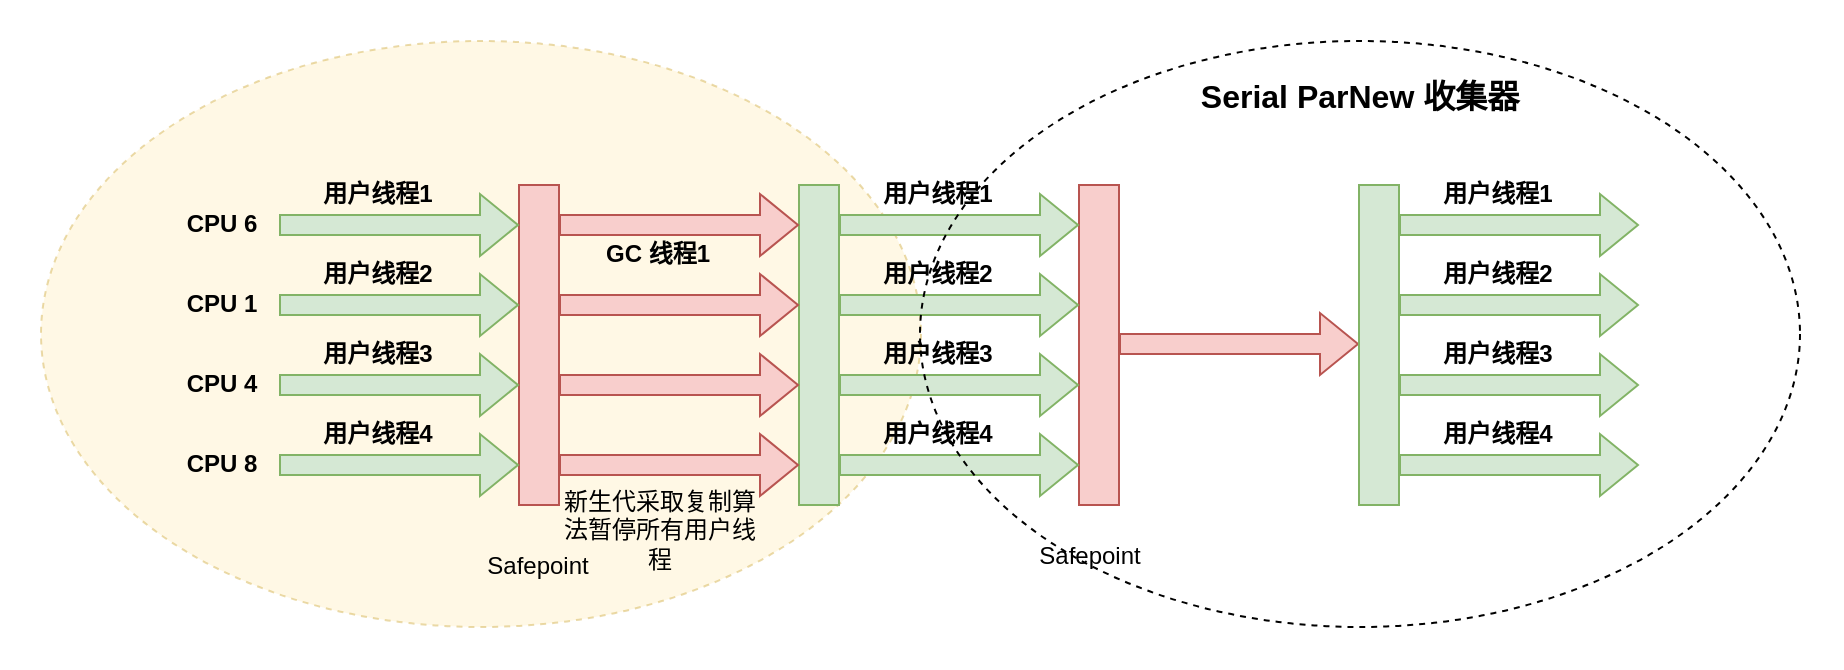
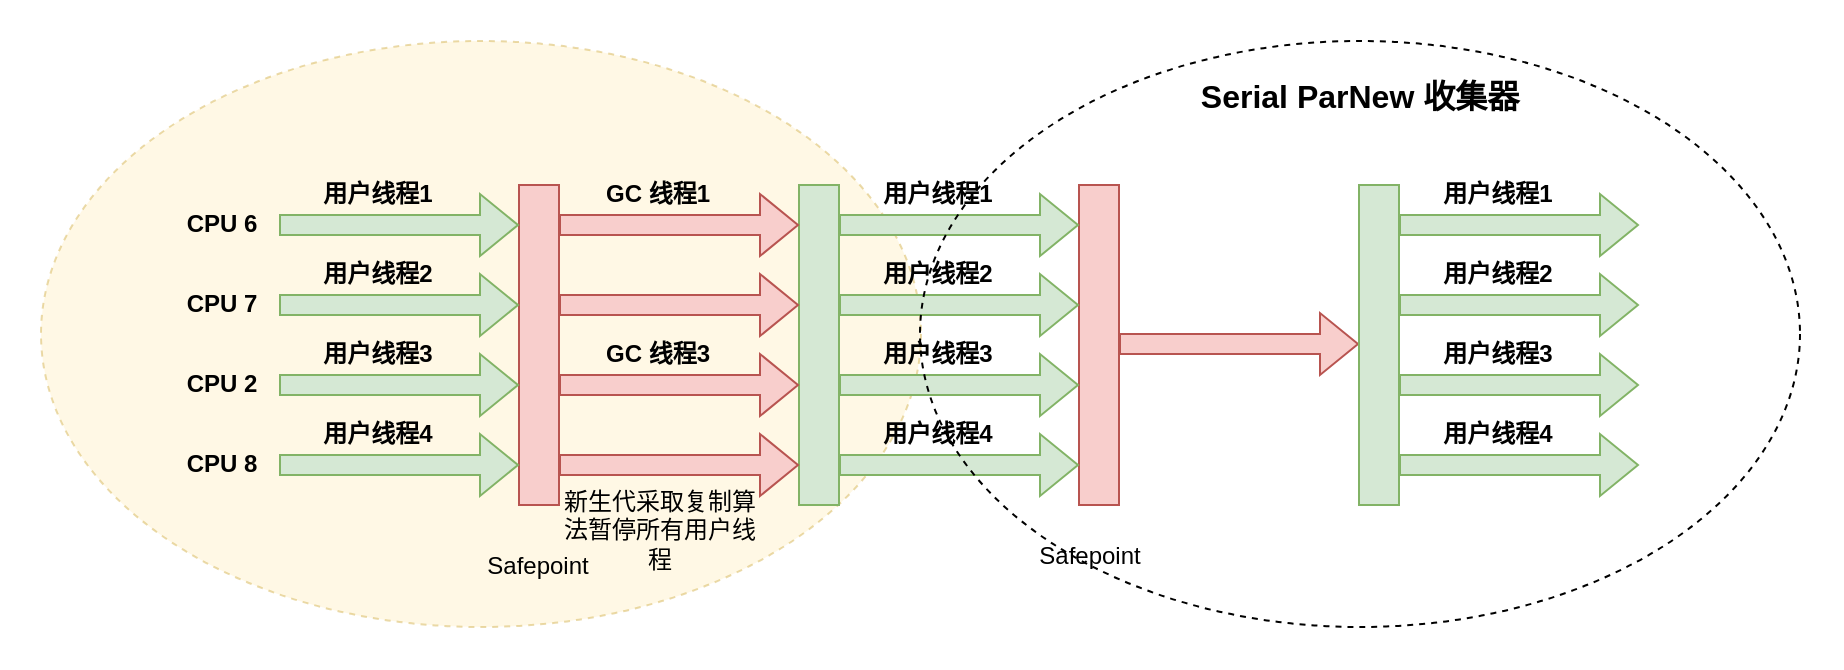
  <mxCell id="0" />
  <mxCell id="1" parent="0" />
  <mxCell id="2" value="" style="ellipse;whiteSpace=wrap;html=1;dashed=1;fillColor=#fff2cc;container=0;strokeColor=#d6b656;opacity=50;" parent="1" vertex="1"><mxGeometry x="20" y="20" width="440" height="293" as="geometry" /></mxCell>
  <mxCell id="3" value="" style="rounded=0;whiteSpace=wrap;html=1;fillColor=#d5e8d4;strokeColor=#82b366;container=0;" parent="1" vertex="1"><mxGeometry x="399" y="92" width="20" height="160" as="geometry" /></mxCell>
  <mxCell id="4" value="" style="shape=flexArrow;endArrow=classic;html=1;rounded=0;fillColor=#f8cecc;strokeColor=#b85450;movable=1;resizable=1;rotatable=1;deletable=1;editable=1;locked=0;connectable=1;" parent="1" edge="1"><mxGeometry width="50" height="50" relative="1" as="geometry"><mxPoint x="559" y="171.5" as="sourcePoint" /><mxPoint x="679" y="171.5" as="targetPoint" /></mxGeometry></mxCell>
  <mxCell id="5" value="&lt;b&gt;CPU 6&lt;/b&gt;" style="text;html=1;strokeColor=none;fillColor=none;align=center;verticalAlign=middle;whiteSpace=wrap;rounded=0;container=0;" parent="1" vertex="1"><mxGeometry x="81" y="97" width="60" height="30" as="geometry" /></mxCell>
- <mxCell id="6" value="&lt;b&gt;CPU 1&lt;/b&gt;" style="text;html=1;strokeColor=none;fillColor=none;align=center;verticalAlign=middle;whiteSpace=wrap;rounded=0;container=0;" parent="1" vertex="1"><mxGeometry x="81" y="137" width="60" height="30" as="geometry" /></mxCell>
- <mxCell id="7" value="&lt;b&gt;CPU 4&lt;/b&gt;" style="text;html=1;strokeColor=none;fillColor=none;align=center;verticalAlign=middle;whiteSpace=wrap;rounded=0;container=0;" parent="1" vertex="1"><mxGeometry x="81" y="177" width="60" height="30" as="geometry" /></mxCell>
+ <mxCell id="6" value="&lt;b&gt;CPU 7&lt;/b&gt;" style="text;html=1;strokeColor=none;fillColor=none;align=center;verticalAlign=middle;whiteSpace=wrap;rounded=0;container=0;" parent="1" vertex="1"><mxGeometry x="81" y="137" width="60" height="30" as="geometry" /></mxCell>
+ <mxCell id="7" value="&lt;b&gt;CPU 2&lt;/b&gt;" style="text;html=1;strokeColor=none;fillColor=none;align=center;verticalAlign=middle;whiteSpace=wrap;rounded=0;container=0;" parent="1" vertex="1"><mxGeometry x="81" y="177" width="60" height="30" as="geometry" /></mxCell>
  <mxCell id="8" value="&lt;b&gt;CPU 8&lt;/b&gt;" style="text;html=1;strokeColor=none;fillColor=none;align=center;verticalAlign=middle;whiteSpace=wrap;rounded=0;container=0;" parent="1" vertex="1"><mxGeometry x="81" y="217" width="60" height="30" as="geometry" /></mxCell>
  <mxCell id="9" value="" style="rounded=0;whiteSpace=wrap;html=1;fillColor=#d5e8d4;strokeColor=#82b366;container=0;" parent="1" vertex="1"><mxGeometry x="679" y="92" width="20" height="160" as="geometry" /></mxCell>
  <mxCell id="10" value="" style="shape=flexArrow;endArrow=classic;html=1;rounded=0;fillColor=#d5e8d4;strokeColor=#82b366;movable=1;resizable=1;rotatable=1;deletable=1;editable=1;locked=0;connectable=1;" parent="1" edge="1"><mxGeometry width="50" height="50" relative="1" as="geometry"><mxPoint x="699" y="112" as="sourcePoint" /><mxPoint x="819" y="112" as="targetPoint" /></mxGeometry></mxCell>
  <mxCell id="11" value="用户线程1" style="text;html=1;strokeColor=none;fillColor=none;align=center;verticalAlign=middle;whiteSpace=wrap;rounded=0;fontStyle=1;movable=1;resizable=1;rotatable=1;deletable=1;editable=1;locked=0;connectable=1;container=0;" parent="1" vertex="1"><mxGeometry x="719" y="82" width="60" height="30" as="geometry" /></mxCell>
  <mxCell id="12" value="" style="rounded=0;whiteSpace=wrap;html=1;fillColor=#f8cecc;strokeColor=#b85450;container=0;" parent="1" vertex="1"><mxGeometry x="259" y="92" width="20" height="160" as="geometry" /></mxCell>
  <mxCell id="13" value="新生代采取复制算法暂停所有用户线程" style="text;html=1;strokeColor=none;fillColor=none;align=center;verticalAlign=middle;whiteSpace=wrap;rounded=0;container=0;" parent="1" vertex="1"><mxGeometry x="279" y="237" width="102" height="56" as="geometry" /></mxCell>
  <mxCell id="14" value="Safepoint" style="text;html=1;strokeColor=none;fillColor=none;align=center;verticalAlign=middle;whiteSpace=wrap;rounded=0;container=0;" vertex="1" parent="1"><mxGeometry x="239" y="268" width="60" height="30" as="geometry" /></mxCell>
  <mxCell id="15" value="" style="shape=flexArrow;endArrow=classic;html=1;rounded=0;fillColor=#d5e8d4;strokeColor=#82b366;movable=1;resizable=1;rotatable=1;deletable=1;editable=1;locked=0;connectable=1;" parent="1" edge="1"><mxGeometry width="50" height="50" relative="1" as="geometry"><mxPoint x="139" y="112" as="sourcePoint" /><mxPoint x="259" y="112" as="targetPoint" /></mxGeometry></mxCell>
  <mxCell id="16" value="用户线程1" style="text;html=1;strokeColor=none;fillColor=none;align=center;verticalAlign=middle;whiteSpace=wrap;rounded=0;fontStyle=1;movable=1;resizable=1;rotatable=1;deletable=1;editable=1;locked=0;connectable=1;container=0;" parent="1" vertex="1"><mxGeometry x="159" y="82" width="60" height="30" as="geometry" /></mxCell>
  <mxCell id="17" value="" style="shape=flexArrow;endArrow=classic;html=1;rounded=0;fillColor=#d5e8d4;strokeColor=#82b366;movable=1;resizable=1;rotatable=1;deletable=1;editable=1;locked=0;connectable=1;" parent="1" edge="1"><mxGeometry width="50" height="50" relative="1" as="geometry"><mxPoint x="139" y="152" as="sourcePoint" /><mxPoint x="259" y="152" as="targetPoint" /></mxGeometry></mxCell>
  <mxCell id="18" value="用户线程2" style="text;html=1;strokeColor=none;fillColor=none;align=center;verticalAlign=middle;whiteSpace=wrap;rounded=0;fontStyle=1;movable=1;resizable=1;rotatable=1;deletable=1;editable=1;locked=0;connectable=1;container=0;" parent="1" vertex="1"><mxGeometry x="159" y="122" width="60" height="30" as="geometry" /></mxCell>
  <mxCell id="19" value="" style="shape=flexArrow;endArrow=classic;html=1;rounded=0;fillColor=#d5e8d4;strokeColor=#82b366;movable=1;resizable=1;rotatable=1;deletable=1;editable=1;locked=0;connectable=1;" parent="1" edge="1"><mxGeometry width="50" height="50" relative="1" as="geometry"><mxPoint x="139" y="192" as="sourcePoint" /><mxPoint x="259" y="192" as="targetPoint" /></mxGeometry></mxCell>
  <mxCell id="20" value="用户线程3" style="text;html=1;strokeColor=none;fillColor=none;align=center;verticalAlign=middle;whiteSpace=wrap;rounded=0;fontStyle=1;movable=1;resizable=1;rotatable=1;deletable=1;editable=1;locked=0;connectable=1;container=0;" parent="1" vertex="1"><mxGeometry x="159" y="162" width="60" height="30" as="geometry" /></mxCell>
  <mxCell id="21" value="" style="shape=flexArrow;endArrow=classic;html=1;rounded=0;fillColor=#d5e8d4;strokeColor=#82b366;movable=1;resizable=1;rotatable=1;deletable=1;editable=1;locked=0;connectable=1;" parent="1" edge="1"><mxGeometry width="50" height="50" relative="1" as="geometry"><mxPoint x="139" y="232" as="sourcePoint" /><mxPoint x="259" y="232" as="targetPoint" /></mxGeometry></mxCell>
  <mxCell id="22" value="用户线程4" style="text;html=1;strokeColor=none;fillColor=none;align=center;verticalAlign=middle;whiteSpace=wrap;rounded=0;fontStyle=1;movable=1;resizable=1;rotatable=1;deletable=1;editable=1;locked=0;connectable=1;container=0;" parent="1" vertex="1"><mxGeometry x="159" y="202" width="60" height="30" as="geometry" /></mxCell>
  <mxCell id="23" value="" style="rounded=0;whiteSpace=wrap;html=1;fillColor=#f8cecc;strokeColor=#b85450;container=0;" parent="1" vertex="1"><mxGeometry x="539" y="92" width="20" height="160" as="geometry" /></mxCell>
  <mxCell id="24" value="" style="shape=flexArrow;endArrow=classic;html=1;rounded=0;fillColor=#d5e8d4;strokeColor=#82b366;movable=1;resizable=1;rotatable=1;deletable=1;editable=1;locked=0;connectable=1;" parent="1" edge="1"><mxGeometry width="50" height="50" relative="1" as="geometry"><mxPoint x="419" y="112" as="sourcePoint" /><mxPoint x="539" y="112" as="targetPoint" /></mxGeometry></mxCell>
  <mxCell id="25" value="用户线程1" style="text;html=1;strokeColor=none;fillColor=none;align=center;verticalAlign=middle;whiteSpace=wrap;rounded=0;fontStyle=1;movable=1;resizable=1;rotatable=1;deletable=1;editable=1;locked=0;connectable=1;container=0;" parent="1" vertex="1"><mxGeometry x="439" y="82" width="60" height="30" as="geometry" /></mxCell>
  <mxCell id="26" value="" style="shape=flexArrow;endArrow=classic;html=1;rounded=0;fillColor=#d5e8d4;strokeColor=#82b366;movable=1;resizable=1;rotatable=1;deletable=1;editable=1;locked=0;connectable=1;" parent="1" edge="1"><mxGeometry width="50" height="50" relative="1" as="geometry"><mxPoint x="419" y="152" as="sourcePoint" /><mxPoint x="539" y="152" as="targetPoint" /></mxGeometry></mxCell>
  <mxCell id="27" value="用户线程2" style="text;html=1;strokeColor=none;fillColor=none;align=center;verticalAlign=middle;whiteSpace=wrap;rounded=0;fontStyle=1;movable=1;resizable=1;rotatable=1;deletable=1;editable=1;locked=0;connectable=1;container=0;" parent="1" vertex="1"><mxGeometry x="439" y="122" width="60" height="30" as="geometry" /></mxCell>
  <mxCell id="28" value="" style="shape=flexArrow;endArrow=classic;html=1;rounded=0;fillColor=#d5e8d4;strokeColor=#82b366;movable=1;resizable=1;rotatable=1;deletable=1;editable=1;locked=0;connectable=1;" parent="1" edge="1"><mxGeometry width="50" height="50" relative="1" as="geometry"><mxPoint x="419" y="192" as="sourcePoint" /><mxPoint x="539" y="192" as="targetPoint" /></mxGeometry></mxCell>
  <mxCell id="29" value="用户线程3" style="text;html=1;strokeColor=none;fillColor=none;align=center;verticalAlign=middle;whiteSpace=wrap;rounded=0;fontStyle=1;movable=1;resizable=1;rotatable=1;deletable=1;editable=1;locked=0;connectable=1;container=0;" parent="1" vertex="1"><mxGeometry x="439" y="162" width="60" height="30" as="geometry" /></mxCell>
  <mxCell id="30" value="" style="shape=flexArrow;endArrow=classic;html=1;rounded=0;fillColor=#d5e8d4;strokeColor=#82b366;movable=1;resizable=1;rotatable=1;deletable=1;editable=1;locked=0;connectable=1;" parent="1" edge="1"><mxGeometry width="50" height="50" relative="1" as="geometry"><mxPoint x="419" y="232" as="sourcePoint" /><mxPoint x="539" y="232" as="targetPoint" /></mxGeometry></mxCell>
  <mxCell id="31" value="用户线程4" style="text;html=1;strokeColor=none;fillColor=none;align=center;verticalAlign=middle;whiteSpace=wrap;rounded=0;fontStyle=1;movable=1;resizable=1;rotatable=1;deletable=1;editable=1;locked=0;connectable=1;container=0;" parent="1" vertex="1"><mxGeometry x="439" y="202" width="60" height="30" as="geometry" /></mxCell>
  <mxCell id="32" value="" style="shape=flexArrow;endArrow=classic;html=1;rounded=0;fillColor=#f8cecc;strokeColor=#b85450;movable=1;resizable=1;rotatable=1;deletable=1;editable=1;locked=0;connectable=1;" parent="1" edge="1"><mxGeometry width="50" height="50" relative="1" as="geometry"><mxPoint x="279" y="112" as="sourcePoint" /><mxPoint x="399" y="112" as="targetPoint" /></mxGeometry></mxCell>
- <mxCell id="33" value="GC 线程1" style="text;html=1;strokeColor=none;fillColor=none;align=center;verticalAlign=middle;whiteSpace=wrap;rounded=0;fontStyle=1;movable=1;resizable=1;rotatable=1;deletable=1;editable=1;locked=0;connectable=1;container=0;" parent="1" vertex="1"><mxGeometry x="299" y="112" width="60" height="30" as="geometry" /></mxCell>
+ <mxCell id="33" value="GC 线程1" style="text;html=1;strokeColor=none;fillColor=none;align=center;verticalAlign=middle;whiteSpace=wrap;rounded=0;fontStyle=1;movable=1;resizable=1;rotatable=1;deletable=1;editable=1;locked=0;connectable=1;container=0;" parent="1" vertex="1"><mxGeometry x="299" y="82" width="60" height="30" as="geometry" /></mxCell>
  <mxCell id="34" value="" style="shape=flexArrow;endArrow=classic;html=1;rounded=0;fillColor=#f8cecc;strokeColor=#b85450;movable=1;resizable=1;rotatable=1;deletable=1;editable=1;locked=0;connectable=1;" parent="1" edge="1"><mxGeometry width="50" height="50" relative="1" as="geometry"><mxPoint x="279" y="152" as="sourcePoint" /><mxPoint x="399" y="152" as="targetPoint" /></mxGeometry></mxCell>
  <mxCell id="35" value="" style="shape=flexArrow;endArrow=classic;html=1;rounded=0;fillColor=#f8cecc;strokeColor=#b85450;movable=1;resizable=1;rotatable=1;deletable=1;editable=1;locked=0;connectable=1;" parent="1" edge="1"><mxGeometry width="50" height="50" relative="1" as="geometry"><mxPoint x="279" y="192" as="sourcePoint" /><mxPoint x="399" y="192" as="targetPoint" /></mxGeometry></mxCell>
+ <mxCell id="36" value="GC 线程3" style="text;html=1;strokeColor=none;fillColor=none;align=center;verticalAlign=middle;whiteSpace=wrap;rounded=0;fontStyle=1;movable=1;resizable=1;rotatable=1;deletable=1;editable=1;locked=0;connectable=1;container=0;" parent="1" vertex="1"><mxGeometry x="299" y="162" width="60" height="30" as="geometry" /></mxCell>
  <mxCell id="37" value="" style="shape=flexArrow;endArrow=classic;html=1;rounded=0;fillColor=#f8cecc;strokeColor=#b85450;movable=1;resizable=1;rotatable=1;deletable=1;editable=1;locked=0;connectable=1;" parent="1" edge="1"><mxGeometry width="50" height="50" relative="1" as="geometry"><mxPoint x="279" y="232" as="sourcePoint" /><mxPoint x="399" y="232" as="targetPoint" /></mxGeometry></mxCell>
  <mxCell id="38" value="" style="shape=flexArrow;endArrow=classic;html=1;rounded=0;fillColor=#d5e8d4;strokeColor=#82b366;movable=1;resizable=1;rotatable=1;deletable=1;editable=1;locked=0;connectable=1;" parent="1" edge="1"><mxGeometry width="50" height="50" relative="1" as="geometry"><mxPoint x="699" y="152" as="sourcePoint" /><mxPoint x="819" y="152" as="targetPoint" /></mxGeometry></mxCell>
  <mxCell id="39" value="用户线程2" style="text;html=1;strokeColor=none;fillColor=none;align=center;verticalAlign=middle;whiteSpace=wrap;rounded=0;fontStyle=1;movable=1;resizable=1;rotatable=1;deletable=1;editable=1;locked=0;connectable=1;container=0;" parent="1" vertex="1"><mxGeometry x="719" y="122" width="60" height="30" as="geometry" /></mxCell>
  <mxCell id="40" value="" style="shape=flexArrow;endArrow=classic;html=1;rounded=0;fillColor=#d5e8d4;strokeColor=#82b366;movable=1;resizable=1;rotatable=1;deletable=1;editable=1;locked=0;connectable=1;" parent="1" edge="1"><mxGeometry width="50" height="50" relative="1" as="geometry"><mxPoint x="699" y="192" as="sourcePoint" /><mxPoint x="819" y="192" as="targetPoint" /></mxGeometry></mxCell>
  <mxCell id="41" value="用户线程3" style="text;html=1;strokeColor=none;fillColor=none;align=center;verticalAlign=middle;whiteSpace=wrap;rounded=0;fontStyle=1;movable=1;resizable=1;rotatable=1;deletable=1;editable=1;locked=0;connectable=1;container=0;" parent="1" vertex="1"><mxGeometry x="719" y="162" width="60" height="30" as="geometry" /></mxCell>
  <mxCell id="42" value="" style="shape=flexArrow;endArrow=classic;html=1;rounded=0;fillColor=#d5e8d4;strokeColor=#82b366;movable=1;resizable=1;rotatable=1;deletable=1;editable=1;locked=0;connectable=1;" parent="1" edge="1"><mxGeometry width="50" height="50" relative="1" as="geometry"><mxPoint x="699" y="232" as="sourcePoint" /><mxPoint x="819" y="232" as="targetPoint" /></mxGeometry></mxCell>
  <mxCell id="43" value="用户线程4" style="text;html=1;strokeColor=none;fillColor=none;align=center;verticalAlign=middle;whiteSpace=wrap;rounded=0;fontStyle=1;movable=1;resizable=1;rotatable=1;deletable=1;editable=1;locked=0;connectable=1;container=0;" parent="1" vertex="1"><mxGeometry x="719" y="202" width="60" height="30" as="geometry" /></mxCell>
  <mxCell id="44" value="" style="ellipse;whiteSpace=wrap;html=1;dashed=1;fillColor=none;container=0;" parent="1" vertex="1"><mxGeometry x="459.5" y="20" width="440" height="293" as="geometry" /></mxCell>
  <mxCell id="45" value="Serial ParNew 收集器" style="text;html=1;strokeColor=none;fillColor=none;align=center;verticalAlign=middle;whiteSpace=wrap;rounded=0;fontStyle=1;fontSize=16;container=0;" parent="1" vertex="1"><mxGeometry x="546.5" y="33" width="266" height="30" as="geometry" /></mxCell>
  <mxCell id="46" value="Safepoint" style="text;html=1;strokeColor=none;fillColor=none;align=center;verticalAlign=middle;whiteSpace=wrap;rounded=0;container=0;" vertex="1" parent="1"><mxGeometry x="515" y="263" width="60" height="30" as="geometry" /></mxCell>
